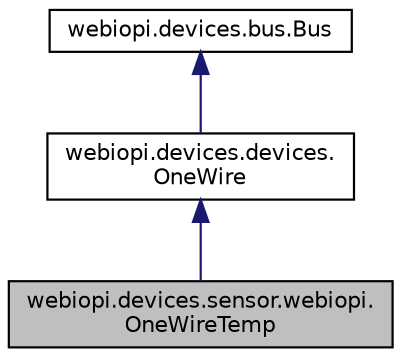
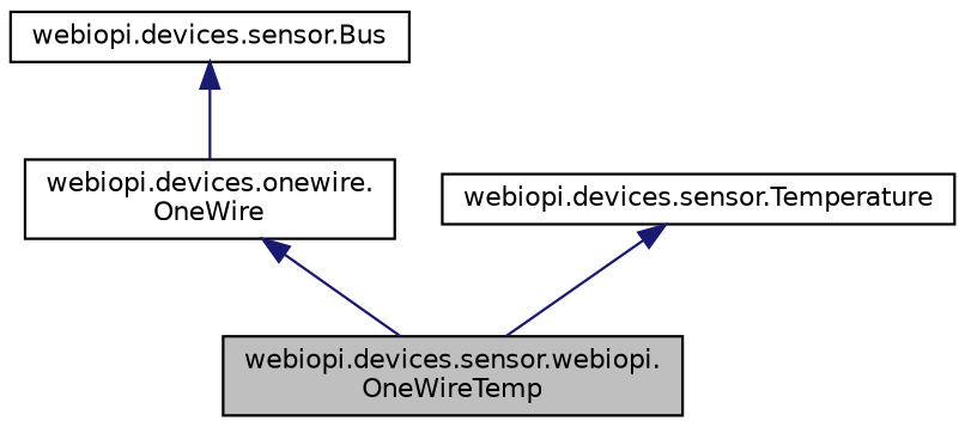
  digraph {
    node [color=black fillcolor=white fontname=Helvetica fontsize=10 shape=record style=filled]
    edge [color=midnightblue dir=back fontname=Helvetica fontsize=10 labelfontname=Helvetica labelfontsize=10 style=solid]
    n1 [fillcolor=grey75 fontcolor=black height=0.2 label="webiopi.devices.sensor.webiopi.\lOneWireTemp" width=0.4]
-   n2 [height=0.2 label="webiopi.devices.devices.\lOneWire" width=0.4]
-   n3 [height=0.2 label="webiopi.devices.bus.Bus" width=0.4]
+   n2 [height=0.2 label="webiopi.devices.onewire.\lOneWire" width=0.4]
+   n3 [height=0.2 label="webiopi.devices.sensor.Bus" width=0.4]
+   n4 [height=0.2 label="webiopi.devices.sensor.Temperature" width=0.4]
    n2 -> n1
    n3 -> n2
+   n4 -> n1
  }
